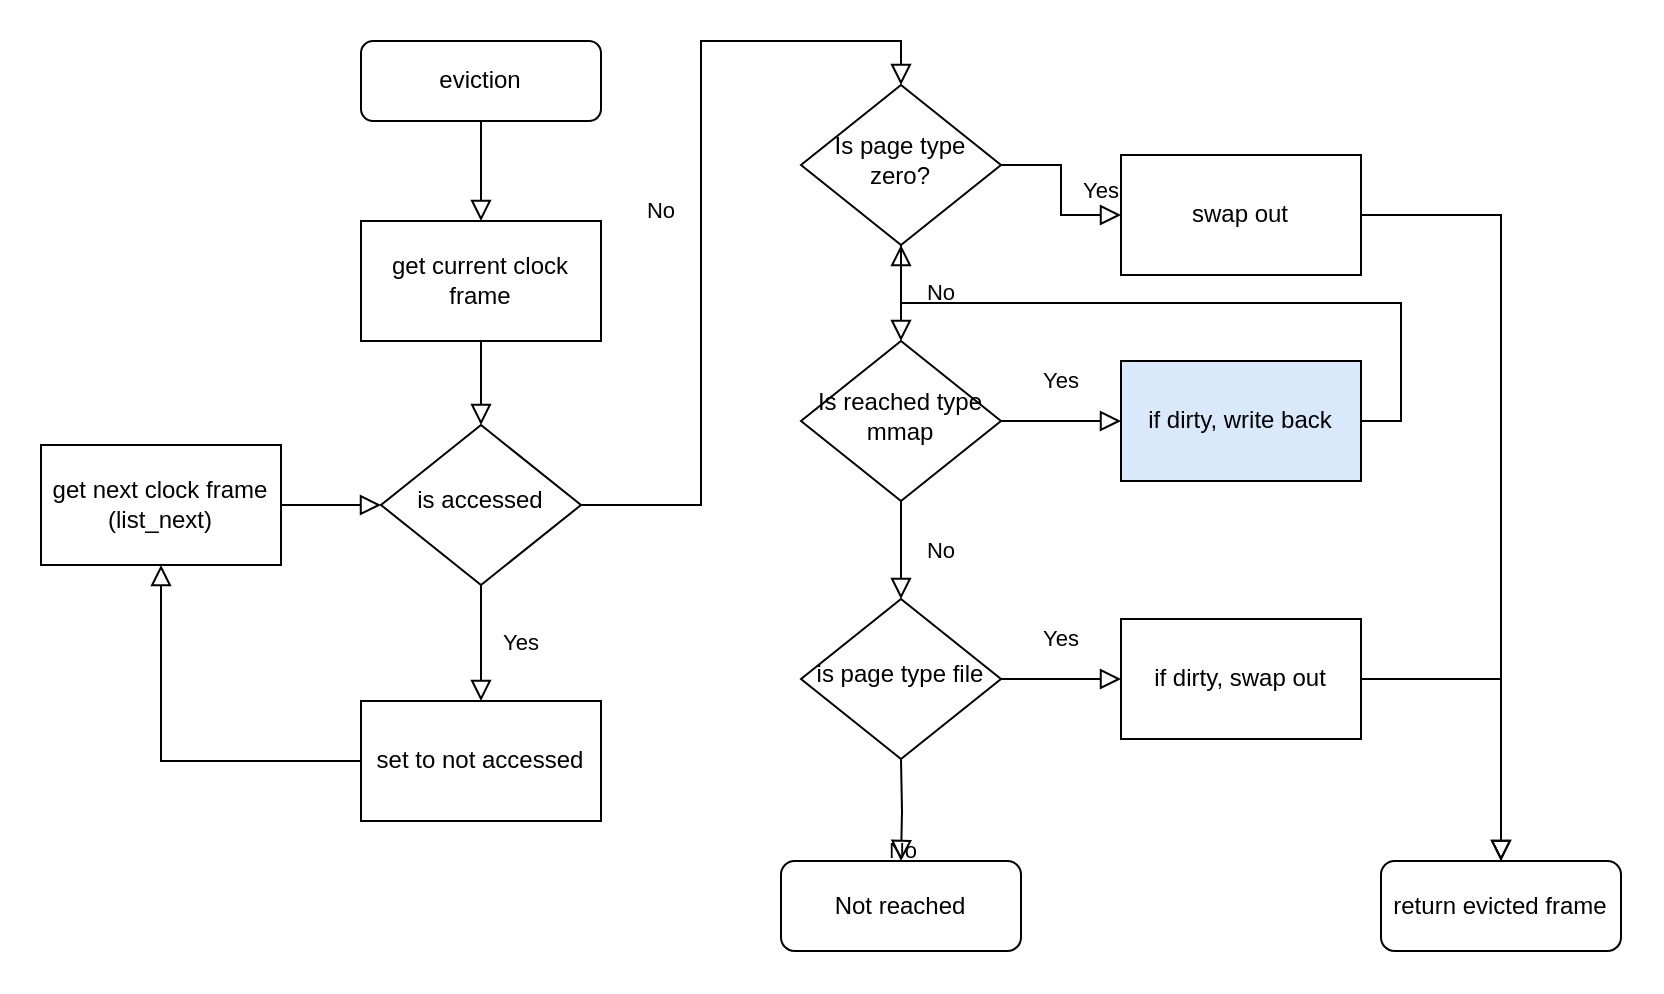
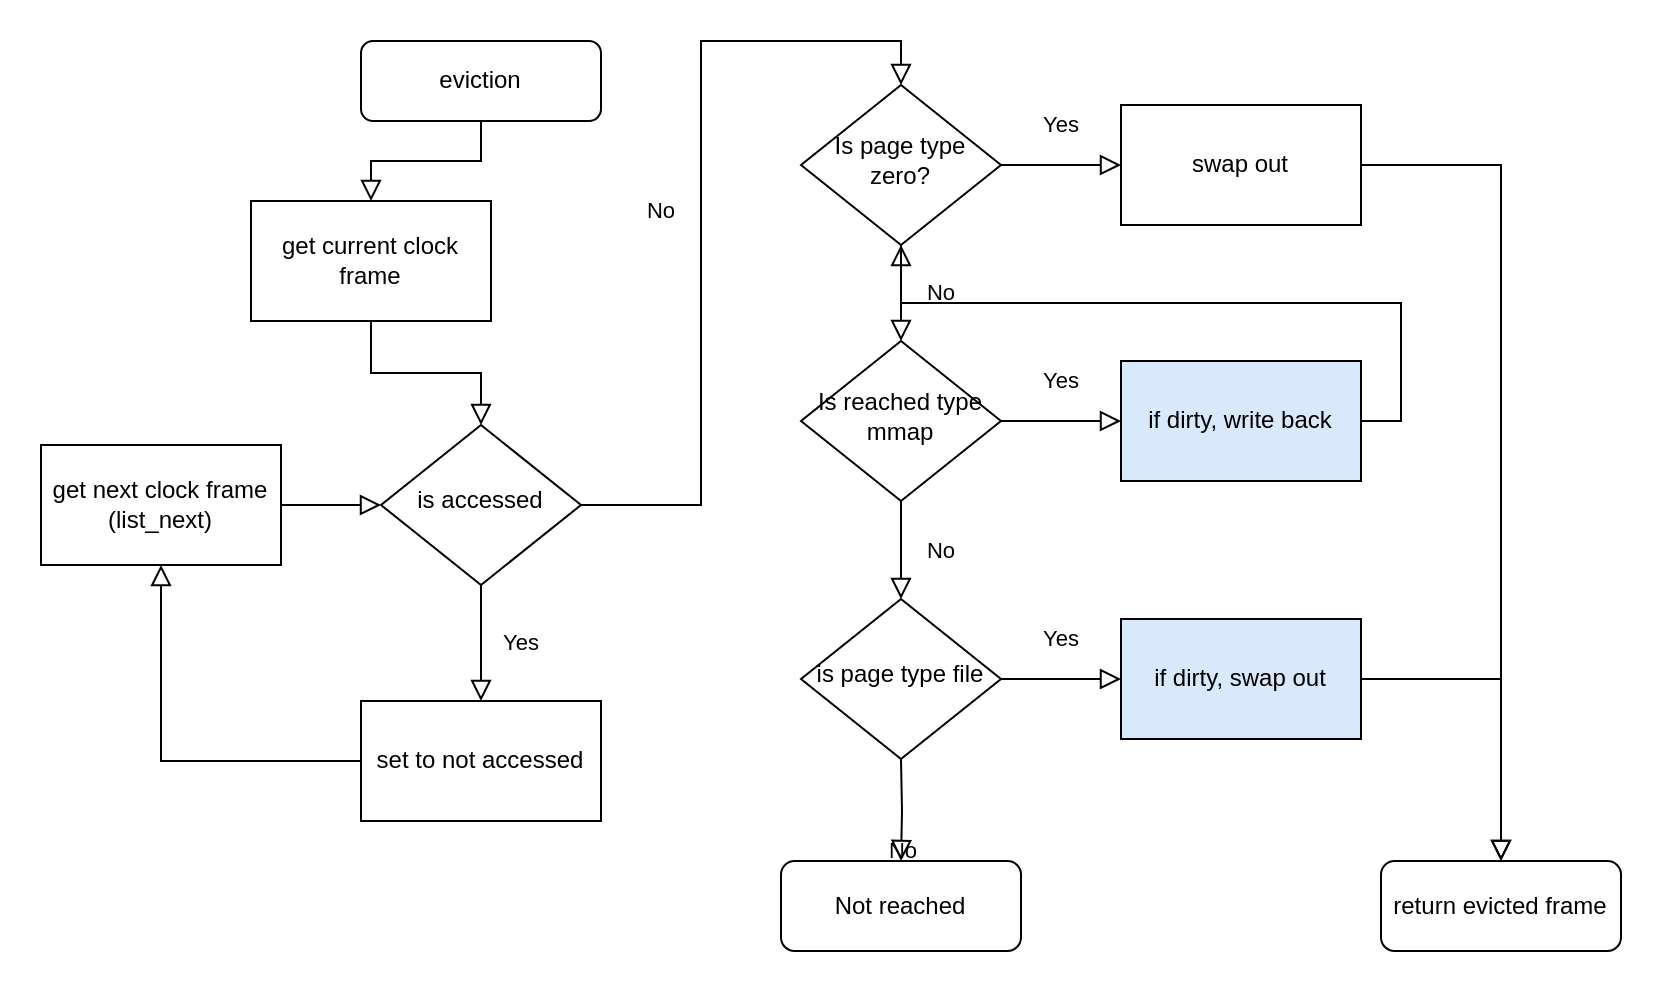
  <mxCell id="0" />
  <mxCell id="1" parent="0" />
  <mxCell id="2" value="" style="rounded=0;html=1;jettySize=auto;orthogonalLoop=1;fontSize=11;endArrow=block;endFill=0;endSize=8;strokeWidth=1;shadow=0;labelBackgroundColor=none;edgeStyle=orthogonalEdgeStyle;entryX=0.5;entryY=0;entryDx=0;entryDy=0;" parent="1" source="3" target="4" edge="1"><mxGeometry relative="1" as="geometry"><mxPoint x="240" y="90" as="targetPoint" /></mxGeometry></mxCell>
  <mxCell id="3" value="eviction" style="rounded=1;whiteSpace=wrap;html=1;fontSize=12;glass=0;strokeWidth=1;shadow=0;" parent="1" vertex="1"><mxGeometry x="180" y="20" width="120" height="40" as="geometry" /></mxCell>
- <mxCell id="4" value="get current clock frame" style="rounded=0;whiteSpace=wrap;html=1;" parent="1" vertex="1"><mxGeometry x="180" y="110" width="120" height="60" as="geometry" /></mxCell>
+ <mxCell id="4" value="get current clock frame" style="rounded=0;whiteSpace=wrap;html=1;" parent="1" vertex="1"><mxGeometry x="125" y="100" width="120" height="60" as="geometry" /></mxCell>
  <mxCell id="5" value="set to not accessed" style="rounded=0;whiteSpace=wrap;html=1;" parent="1" vertex="1"><mxGeometry x="180" y="350" width="120" height="60" as="geometry" /></mxCell>
  <mxCell id="6" value="is accessed" style="rhombus;whiteSpace=wrap;html=1;shadow=0;fontFamily=Helvetica;fontSize=12;align=center;strokeWidth=1;spacing=6;spacingTop=-4;" parent="1" vertex="1"><mxGeometry x="190" y="212" width="100" height="80" as="geometry" /></mxCell>
  <mxCell id="7" value="Yes" style="rounded=0;html=1;jettySize=auto;orthogonalLoop=1;fontSize=11;endArrow=block;endFill=0;endSize=8;strokeWidth=1;shadow=0;labelBackgroundColor=none;edgeStyle=orthogonalEdgeStyle;exitX=0.5;exitY=1;exitDx=0;exitDy=0;entryX=0.5;entryY=0;entryDx=0;entryDy=0;" parent="1" source="6" target="5" edge="1"><mxGeometry y="20" relative="1" as="geometry"><mxPoint as="offset" /><mxPoint x="140" y="280" as="sourcePoint" /><mxPoint x="250" y="350" as="targetPoint" /><Array as="points"><mxPoint x="240" y="350" /><mxPoint x="240" y="350" /></Array></mxGeometry></mxCell>
  <mxCell id="8" value="No" style="rounded=0;html=1;jettySize=auto;orthogonalLoop=1;fontSize=11;endArrow=block;endFill=0;endSize=8;strokeWidth=1;shadow=0;labelBackgroundColor=none;edgeStyle=orthogonalEdgeStyle;exitX=1;exitY=0.5;exitDx=0;exitDy=0;entryX=0.5;entryY=0;entryDx=0;entryDy=0;" parent="1" source="6" target="13" edge="1"><mxGeometry y="20" relative="1" as="geometry"><mxPoint as="offset" /><mxPoint x="190" y="482" as="sourcePoint" /><mxPoint x="430" y="20" as="targetPoint" /><Array as="points"><mxPoint x="350" y="252" /><mxPoint x="350" y="20" /><mxPoint x="450" y="20" /></Array></mxGeometry></mxCell>
  <mxCell id="9" value="" style="rounded=0;html=1;jettySize=auto;orthogonalLoop=1;fontSize=11;endArrow=block;endFill=0;endSize=8;strokeWidth=1;shadow=0;labelBackgroundColor=none;edgeStyle=orthogonalEdgeStyle;exitX=0.5;exitY=1;exitDx=0;exitDy=0;entryX=0.5;entryY=0;entryDx=0;entryDy=0;" parent="1" source="4" target="6" edge="1"><mxGeometry relative="1" as="geometry"><mxPoint x="250" y="100" as="targetPoint" /><mxPoint x="250" y="50" as="sourcePoint" /></mxGeometry></mxCell>
  <mxCell id="10" value="" style="rounded=0;html=1;jettySize=auto;orthogonalLoop=1;fontSize=11;endArrow=block;endFill=0;endSize=8;strokeWidth=1;shadow=0;labelBackgroundColor=none;edgeStyle=orthogonalEdgeStyle;exitX=0;exitY=0.5;exitDx=0;exitDy=0;entryX=0.5;entryY=1;entryDx=0;entryDy=0;" edge="1" parent="1" source="5" target="11"><mxGeometry relative="1" as="geometry"><mxPoint x="160" y="280" as="targetPoint" /><mxPoint x="250" y="180" as="sourcePoint" /><Array as="points"><mxPoint x="80" y="380" /></Array></mxGeometry></mxCell>
  <mxCell id="11" value="get next clock frame (list_next)" style="rounded=0;whiteSpace=wrap;html=1;" vertex="1" parent="1"><mxGeometry x="20" y="222" width="120" height="60" as="geometry" /></mxCell>
  <mxCell id="12" value="" style="rounded=0;html=1;jettySize=auto;orthogonalLoop=1;fontSize=11;endArrow=block;endFill=0;endSize=8;strokeWidth=1;shadow=0;labelBackgroundColor=none;edgeStyle=orthogonalEdgeStyle;entryX=0;entryY=0.5;entryDx=0;entryDy=0;" edge="1" parent="1" target="6"><mxGeometry relative="1" as="geometry"><mxPoint x="90" y="292" as="targetPoint" /><mxPoint x="140" y="252" as="sourcePoint" /><Array as="points"><mxPoint x="150" y="252" /><mxPoint x="150" y="252" /></Array></mxGeometry></mxCell>
  <mxCell id="13" value="Is page type zero?" style="rhombus;whiteSpace=wrap;html=1;shadow=0;fontFamily=Helvetica;fontSize=12;align=center;strokeWidth=1;spacing=6;spacingTop=-4;" vertex="1" parent="1"><mxGeometry x="400" y="42" width="100" height="80" as="geometry" /></mxCell>
- <mxCell id="14" value="swap out" style="rounded=0;whiteSpace=wrap;html=1;" vertex="1" parent="1"><mxGeometry x="560" y="77" width="120" height="60" as="geometry" /></mxCell>
+ <mxCell id="14" value="swap out" style="rounded=0;whiteSpace=wrap;html=1;" vertex="1" parent="1"><mxGeometry x="560" y="52" width="120" height="60" as="geometry" /></mxCell>
  <mxCell id="15" value="No" style="rounded=0;html=1;jettySize=auto;orthogonalLoop=1;fontSize=11;endArrow=block;endFill=0;endSize=8;strokeWidth=1;shadow=0;labelBackgroundColor=none;edgeStyle=orthogonalEdgeStyle;exitX=0.5;exitY=1;exitDx=0;exitDy=0;entryX=0.5;entryY=0;entryDx=0;entryDy=0;" edge="1" parent="1" source="13" target="16"><mxGeometry y="20" relative="1" as="geometry"><mxPoint as="offset" /><mxPoint x="300" y="92" as="sourcePoint" /><mxPoint x="440" y="210" as="targetPoint" /><Array as="points"><mxPoint x="450" y="170" /><mxPoint x="450" y="170" /></Array></mxGeometry></mxCell>
  <mxCell id="16" value="Is reached type mmap" style="rhombus;whiteSpace=wrap;html=1;shadow=0;fontFamily=Helvetica;fontSize=12;align=center;strokeWidth=1;spacing=6;spacingTop=-4;" vertex="1" parent="1"><mxGeometry x="400" y="170" width="100" height="80" as="geometry" /></mxCell>
  <mxCell id="17" value="No" style="rounded=0;html=1;jettySize=auto;orthogonalLoop=1;fontSize=11;endArrow=block;endFill=0;endSize=8;strokeWidth=1;shadow=0;labelBackgroundColor=none;edgeStyle=orthogonalEdgeStyle;entryX=0.5;entryY=0;entryDx=0;entryDy=0;exitX=0.5;exitY=1;exitDx=0;exitDy=0;" edge="1" parent="1" source="16" target="18"><mxGeometry y="20" relative="1" as="geometry"><mxPoint as="offset" /><mxPoint x="450" y="251" as="sourcePoint" /><mxPoint x="440" y="339" as="targetPoint" /><Array as="points" /></mxGeometry></mxCell>
  <mxCell id="18" value="is page type file" style="rhombus;whiteSpace=wrap;html=1;shadow=0;fontFamily=Helvetica;fontSize=12;align=center;strokeWidth=1;spacing=6;spacingTop=-4;" vertex="1" parent="1"><mxGeometry x="400" y="299" width="100" height="80" as="geometry" /></mxCell>
  <mxCell id="19" value="No" style="rounded=0;html=1;jettySize=auto;orthogonalLoop=1;fontSize=11;endArrow=block;endFill=0;endSize=8;strokeWidth=1;shadow=0;labelBackgroundColor=none;edgeStyle=orthogonalEdgeStyle;entryX=0.5;entryY=0;entryDx=0;entryDy=0;exitX=0.5;exitY=1;exitDx=0;exitDy=0;" edge="1" parent="1" target="20"><mxGeometry y="20" relative="1" as="geometry"><mxPoint as="offset" /><mxPoint x="450" y="379" as="sourcePoint" /><mxPoint x="450" y="428" as="targetPoint" /><Array as="points" /></mxGeometry></mxCell>
  <mxCell id="20" value="&lt;span style=&quot;font-size: 12px&quot;&gt;Not reached&lt;/span&gt;" style="rounded=1;whiteSpace=wrap;html=1;fontSize=9;" vertex="1" parent="1"><mxGeometry x="390" y="430" width="120" height="45" as="geometry" /></mxCell>
  <mxCell id="21" value="Yes" style="rounded=0;html=1;jettySize=auto;orthogonalLoop=1;fontSize=11;endArrow=block;endFill=0;endSize=8;strokeWidth=1;shadow=0;labelBackgroundColor=none;edgeStyle=orthogonalEdgeStyle;entryX=0;entryY=0.5;entryDx=0;entryDy=0;exitX=1;exitY=0.5;exitDx=0;exitDy=0;" edge="1" parent="1" source="13" target="14"><mxGeometry y="20" relative="1" as="geometry"><mxPoint as="offset" /><mxPoint x="510" y="120" as="sourcePoint" /><mxPoint x="250" y="190" as="targetPoint" /><Array as="points" /></mxGeometry></mxCell>
  <mxCell id="22" value="if dirty, write back" style="rounded=0;whiteSpace=wrap;html=1;fillColor=#dae8fc;" vertex="1" parent="1"><mxGeometry x="560" y="180" width="120" height="60" as="geometry" /></mxCell>
  <mxCell id="23" value="Yes" style="rounded=0;html=1;jettySize=auto;orthogonalLoop=1;fontSize=11;endArrow=block;endFill=0;endSize=8;strokeWidth=1;shadow=0;labelBackgroundColor=none;edgeStyle=orthogonalEdgeStyle;entryX=0;entryY=0.5;entryDx=0;entryDy=0;exitX=1;exitY=0.5;exitDx=0;exitDy=0;" edge="1" parent="1" source="16" target="22"><mxGeometry y="20" relative="1" as="geometry"><mxPoint as="offset" /><mxPoint x="500" y="210" as="sourcePoint" /><mxPoint x="250" y="318" as="targetPoint" /><Array as="points" /></mxGeometry></mxCell>
- <mxCell id="24" value="if dirty, swap out" style="rounded=0;whiteSpace=wrap;html=1;" vertex="1" parent="1"><mxGeometry x="560" y="309" width="120" height="60" as="geometry" /></mxCell>
+ <mxCell id="24" value="if dirty, swap out" style="rounded=0;whiteSpace=wrap;html=1;fillColor=#dae8fc;" vertex="1" parent="1"><mxGeometry x="560" y="309" width="120" height="60" as="geometry" /></mxCell>
  <mxCell id="25" value="Yes" style="rounded=0;html=1;jettySize=auto;orthogonalLoop=1;fontSize=11;endArrow=block;endFill=0;endSize=8;strokeWidth=1;shadow=0;labelBackgroundColor=none;edgeStyle=orthogonalEdgeStyle;entryX=0;entryY=0.5;entryDx=0;entryDy=0;exitX=1;exitY=0.5;exitDx=0;exitDy=0;" edge="1" parent="1" source="18" target="24"><mxGeometry y="20" relative="1" as="geometry"><mxPoint as="offset" /><mxPoint x="500" y="339" as="sourcePoint" /><mxPoint x="250" y="447" as="targetPoint" /><Array as="points" /></mxGeometry></mxCell>
  <mxCell id="26" value="" style="rounded=0;html=1;jettySize=auto;orthogonalLoop=1;fontSize=11;endArrow=block;endFill=0;endSize=8;strokeWidth=1;shadow=0;labelBackgroundColor=none;edgeStyle=orthogonalEdgeStyle;entryX=0.5;entryY=0;entryDx=0;entryDy=0;exitX=1;exitY=0.5;exitDx=0;exitDy=0;" edge="1" parent="1" source="24" target="27"><mxGeometry relative="1" as="geometry"><mxPoint x="740" y="-30" as="targetPoint" /><mxPoint x="690" y="220" as="sourcePoint" /></mxGeometry></mxCell>
  <mxCell id="27" value="&lt;span style=&quot;font-size: 12px&quot;&gt;return evicted frame&lt;/span&gt;" style="rounded=1;whiteSpace=wrap;html=1;fontSize=9;" vertex="1" parent="1"><mxGeometry x="690" y="430" width="120" height="45" as="geometry" /></mxCell>
  <mxCell id="28" value="" style="rounded=0;html=1;jettySize=auto;orthogonalLoop=1;fontSize=11;endArrow=block;endFill=0;endSize=8;strokeWidth=1;shadow=0;labelBackgroundColor=none;edgeStyle=orthogonalEdgeStyle;exitX=1;exitY=0.5;exitDx=0;exitDy=0;" edge="1" parent="1" source="22" target="13"><mxGeometry relative="1" as="geometry"><mxPoint x="790" y="390" as="targetPoint" /><mxPoint x="690" y="349" as="sourcePoint" /></mxGeometry></mxCell>
  <mxCell id="29" value="" style="rounded=0;html=1;jettySize=auto;orthogonalLoop=1;fontSize=11;endArrow=block;endFill=0;endSize=8;strokeWidth=1;shadow=0;labelBackgroundColor=none;edgeStyle=orthogonalEdgeStyle;exitX=1;exitY=0.5;exitDx=0;exitDy=0;entryX=0.5;entryY=0;entryDx=0;entryDy=0;" edge="1" parent="1" source="14" target="27"><mxGeometry relative="1" as="geometry"><mxPoint x="760" y="400" as="targetPoint" /><mxPoint x="690" y="220" as="sourcePoint" /></mxGeometry></mxCell>
